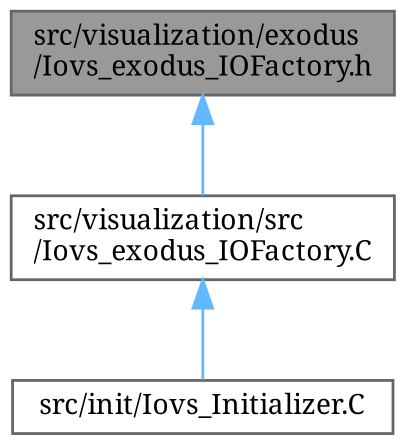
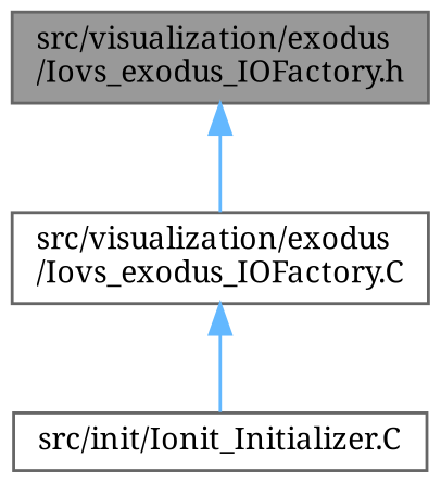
  digraph {
    fontname="Noto Serif"
    node [color=grey40 fillcolor=white fontname="Noto Serif" fontsize=10 shape=box style=filled]
    edge [color=steelblue1 dir=back fontname="Noto Serif" fontsize=10 labelfontname=Helvetica labelfontsize=10 style=solid]
    n1 [color=gray40 fillcolor=grey60 fontcolor=black height=0.2 label="src/visualization/exodus\l/Iovs_exodus_IOFactory.h" width=0.4]
-   n2 [height=0.2 label="src/visualization/src\l/Iovs_exodus_IOFactory.C" width=0.4]
-   n3 [height=0.2 label="src/init/Iovs_Initializer.C" width=0.4]
+   n2 [height=0.2 label="src/visualization/exodus\l/Iovs_exodus_IOFactory.C" width=0.4]
+   n3 [height=0.2 label="src/init/Ionit_Initializer.C" width=0.4]
    n1 -> n2
    n2 -> n3
  }
